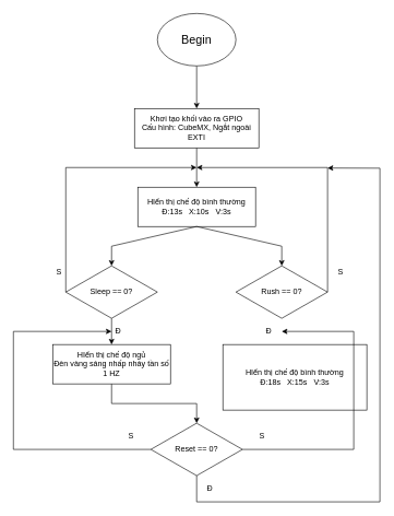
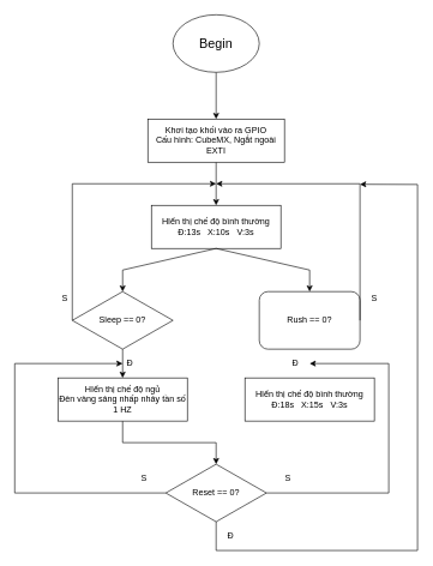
  <mxCell id="0" />
  <mxCell id="1" parent="0" />
  <mxCell id="2" style="edgeStyle=orthogonalEdgeStyle;rounded=0;orthogonalLoop=1;jettySize=auto;html=1;exitX=0.5;exitY=1;exitDx=0;exitDy=0;" edge="1" parent="1" source="3" target="5"><mxGeometry relative="1" as="geometry" /></mxCell>
  <mxCell id="3" value="&lt;font style=&quot;font-size: 18px;&quot;&gt;Begin&lt;/font&gt;" style="ellipse;whiteSpace=wrap;html=1;" vertex="1" parent="1"><mxGeometry x="240" y="20" width="120" height="80" as="geometry" /></mxCell>
  <mxCell id="4" value="" style="edgeStyle=orthogonalEdgeStyle;rounded=0;orthogonalLoop=1;jettySize=auto;html=1;" edge="1" parent="1" source="5" target="6"><mxGeometry relative="1" as="geometry" /></mxCell>
  <mxCell id="5" value="Khơi tạo khối vào ra GPIO&lt;div&gt;Cấu hình: CubeMX, Ngắt ngoài EXTI&lt;/div&gt;" style="rounded=0;whiteSpace=wrap;html=1;" vertex="1" parent="1"><mxGeometry x="205" y="165" width="190" height="60" as="geometry" /></mxCell>
  <mxCell id="6" value="HIển thị chế độ bình thường&lt;div&gt;Đ:13s&amp;nbsp; &amp;nbsp;X:10s&amp;nbsp; &amp;nbsp;V:3s&lt;/div&gt;" style="rounded=0;whiteSpace=wrap;html=1;" vertex="1" parent="1"><mxGeometry x="210" y="285" width="180" height="60" as="geometry" /></mxCell>
  <mxCell id="7" value="" style="edgeStyle=orthogonalEdgeStyle;rounded=0;orthogonalLoop=1;jettySize=auto;html=1;" edge="1" parent="1" source="8" target="10"><mxGeometry relative="1" as="geometry" /></mxCell>
  <mxCell id="8" value="Sleep == 0?" style="rhombus;whiteSpace=wrap;html=1;" vertex="1" parent="1"><mxGeometry x="100" y="405" width="140" height="80" as="geometry" /></mxCell>
  <mxCell id="9" style="edgeStyle=orthogonalEdgeStyle;rounded=0;orthogonalLoop=1;jettySize=auto;html=1;" edge="1" parent="1" source="10" target="11"><mxGeometry relative="1" as="geometry" /></mxCell>
  <mxCell id="10" value="HIển thị chế độ ngủ&lt;div&gt;Đèn vàng sáng nhấp nháy tần số 1 HZ&lt;/div&gt;" style="rounded=0;whiteSpace=wrap;html=1;" vertex="1" parent="1"><mxGeometry x="80" y="525" width="180" height="60" as="geometry" /></mxCell>
  <mxCell id="11" value="Reset == 0?" style="rhombus;whiteSpace=wrap;html=1;" vertex="1" parent="1"><mxGeometry x="230" y="645" width="140" height="80" as="geometry" /></mxCell>
- <mxCell id="12" value="Rush == 0?" style="rhombus;whiteSpace=wrap;html=1;" vertex="1" parent="1"><mxGeometry x="360" y="405" width="140" height="80" as="geometry" /></mxCell>
- <mxCell id="13" value="HIển thị chế độ bình thường&lt;div&gt;Đ:18s&amp;nbsp; &amp;nbsp;X:15s&amp;nbsp; &amp;nbsp;V:3s&lt;/div&gt;" style="rounded=0;whiteSpace=wrap;html=1;" vertex="1" parent="1"><mxGeometry x="340" y="525" width="220" height="100" as="geometry" /></mxCell>
+ <mxCell id="12" value="Rush == 0?" style="whiteSpace=wrap;html=1;rounded=1;" vertex="1" parent="1"><mxGeometry x="360" y="405" width="140" height="80" as="geometry" /></mxCell>
+ <mxCell id="13" value="HIển thị chế độ bình thường&lt;div&gt;Đ:18s&amp;nbsp; &amp;nbsp;X:15s&amp;nbsp; &amp;nbsp;V:3s&lt;/div&gt;" style="rounded=0;whiteSpace=wrap;html=1;" vertex="1" parent="1"><mxGeometry x="340" y="525" width="180" height="60" as="geometry" /></mxCell>
  <mxCell id="14" value="" style="endArrow=classic;html=1;rounded=0;exitX=0.5;exitY=1;exitDx=0;exitDy=0;entryX=0.5;entryY=0;entryDx=0;entryDy=0;" edge="1" parent="1" source="6" target="8"><mxGeometry width="50" height="50" relative="1" as="geometry"><mxPoint x="290" y="395" as="sourcePoint" /><mxPoint x="340" y="345" as="targetPoint" /><Array as="points"><mxPoint x="170" y="375" /></Array></mxGeometry></mxCell>
  <mxCell id="15" value="" style="endArrow=classic;html=1;rounded=0;entryX=0.5;entryY=0;entryDx=0;entryDy=0;" edge="1" parent="1" target="12"><mxGeometry width="50" height="50" relative="1" as="geometry"><mxPoint x="300" y="345" as="sourcePoint" /><mxPoint x="340" y="345" as="targetPoint" /><Array as="points"><mxPoint x="430" y="375" /></Array></mxGeometry></mxCell>
  <mxCell id="16" value="Đ" style="text;strokeColor=none;fillColor=none;align=left;verticalAlign=middle;spacingLeft=4;spacingRight=4;overflow=hidden;points=[[0,0.5],[1,0.5]];portConstraint=eastwest;rotatable=0;whiteSpace=wrap;html=1;" vertex="1" parent="1"><mxGeometry x="170" y="495" width="20" height="20" as="geometry" /></mxCell>
  <mxCell id="17" value="Đ" style="text;strokeColor=none;fillColor=none;align=left;verticalAlign=middle;spacingLeft=4;spacingRight=4;overflow=hidden;points=[[0,0.5],[1,0.5]];portConstraint=eastwest;rotatable=0;whiteSpace=wrap;html=1;" vertex="1" parent="1"><mxGeometry x="400" y="495" width="20" height="20" as="geometry" /></mxCell>
  <mxCell id="18" value="" style="endArrow=classic;html=1;rounded=0;exitX=1;exitY=0.5;exitDx=0;exitDy=0;" edge="1" parent="1" source="12"><mxGeometry width="50" height="50" relative="1" as="geometry"><mxPoint x="320" y="305" as="sourcePoint" /><mxPoint x="300" y="255" as="targetPoint" /><Array as="points"><mxPoint x="500" y="255" /></Array></mxGeometry></mxCell>
  <mxCell id="19" value="" style="endArrow=classic;html=1;rounded=0;exitX=0;exitY=0.5;exitDx=0;exitDy=0;" edge="1" parent="1" source="8"><mxGeometry width="50" height="50" relative="1" as="geometry"><mxPoint x="320" y="305" as="sourcePoint" /><mxPoint x="300" y="255" as="targetPoint" /><Array as="points"><mxPoint x="100" y="255" /></Array></mxGeometry></mxCell>
  <mxCell id="20" value="S" style="text;strokeColor=none;fillColor=none;align=left;verticalAlign=middle;spacingLeft=4;spacingRight=4;overflow=hidden;points=[[0,0.5],[1,0.5]];portConstraint=eastwest;rotatable=0;whiteSpace=wrap;html=1;" vertex="1" parent="1"><mxGeometry x="80" y="405" width="20" height="20" as="geometry" /></mxCell>
  <mxCell id="21" value="S" style="text;strokeColor=none;fillColor=none;align=left;verticalAlign=middle;spacingLeft=4;spacingRight=4;overflow=hidden;points=[[0,0.5],[1,0.5]];portConstraint=eastwest;rotatable=0;whiteSpace=wrap;html=1;" vertex="1" parent="1"><mxGeometry x="510" y="405" width="20" height="20" as="geometry" /></mxCell>
  <mxCell id="22" value="" style="endArrow=classic;html=1;rounded=0;exitX=0.5;exitY=1;exitDx=0;exitDy=0;" edge="1" parent="1" source="11"><mxGeometry width="50" height="50" relative="1" as="geometry"><mxPoint x="450" y="535" as="sourcePoint" /><mxPoint x="500" y="255.766" as="targetPoint" /><Array as="points"><mxPoint x="300" y="765" /><mxPoint x="580" y="765" /><mxPoint x="580" y="256" /></Array></mxGeometry></mxCell>
  <mxCell id="23" value="Đ" style="text;strokeColor=none;fillColor=none;align=left;verticalAlign=middle;spacingLeft=4;spacingRight=4;overflow=hidden;points=[[0,0.5],[1,0.5]];portConstraint=eastwest;rotatable=0;whiteSpace=wrap;html=1;" vertex="1" parent="1"><mxGeometry x="310" y="735" width="20" height="20" as="geometry" /></mxCell>
  <mxCell id="24" value="" style="endArrow=classic;html=1;rounded=0;exitX=0;exitY=0.5;exitDx=0;exitDy=0;entryX=0;entryY=0.5;entryDx=0;entryDy=0;" edge="1" parent="1" source="11" target="16"><mxGeometry width="50" height="50" relative="1" as="geometry"><mxPoint x="300" y="665" as="sourcePoint" /><mxPoint x="350" y="615" as="targetPoint" /><Array as="points"><mxPoint x="20" y="685" /><mxPoint x="20" y="505" /></Array></mxGeometry></mxCell>
  <mxCell id="25" value="" style="endArrow=classic;html=1;rounded=0;exitX=1;exitY=0.5;exitDx=0;exitDy=0;" edge="1" parent="1" source="11"><mxGeometry width="50" height="50" relative="1" as="geometry"><mxPoint x="300" y="665" as="sourcePoint" /><mxPoint x="430" y="505" as="targetPoint" /><Array as="points"><mxPoint x="540" y="685" /><mxPoint x="540" y="505" /></Array></mxGeometry></mxCell>
  <mxCell id="26" value="S" style="text;strokeColor=none;fillColor=none;align=left;verticalAlign=middle;spacingLeft=4;spacingRight=4;overflow=hidden;points=[[0,0.5],[1,0.5]];portConstraint=eastwest;rotatable=0;whiteSpace=wrap;html=1;" vertex="1" parent="1"><mxGeometry x="190" y="655" width="20" height="20" as="geometry" /></mxCell>
  <mxCell id="27" value="S" style="text;strokeColor=none;fillColor=none;align=left;verticalAlign=middle;spacingLeft=4;spacingRight=4;overflow=hidden;points=[[0,0.5],[1,0.5]];portConstraint=eastwest;rotatable=0;whiteSpace=wrap;html=1;" vertex="1" parent="1"><mxGeometry x="390" y="655" width="20" height="20" as="geometry" /></mxCell>
